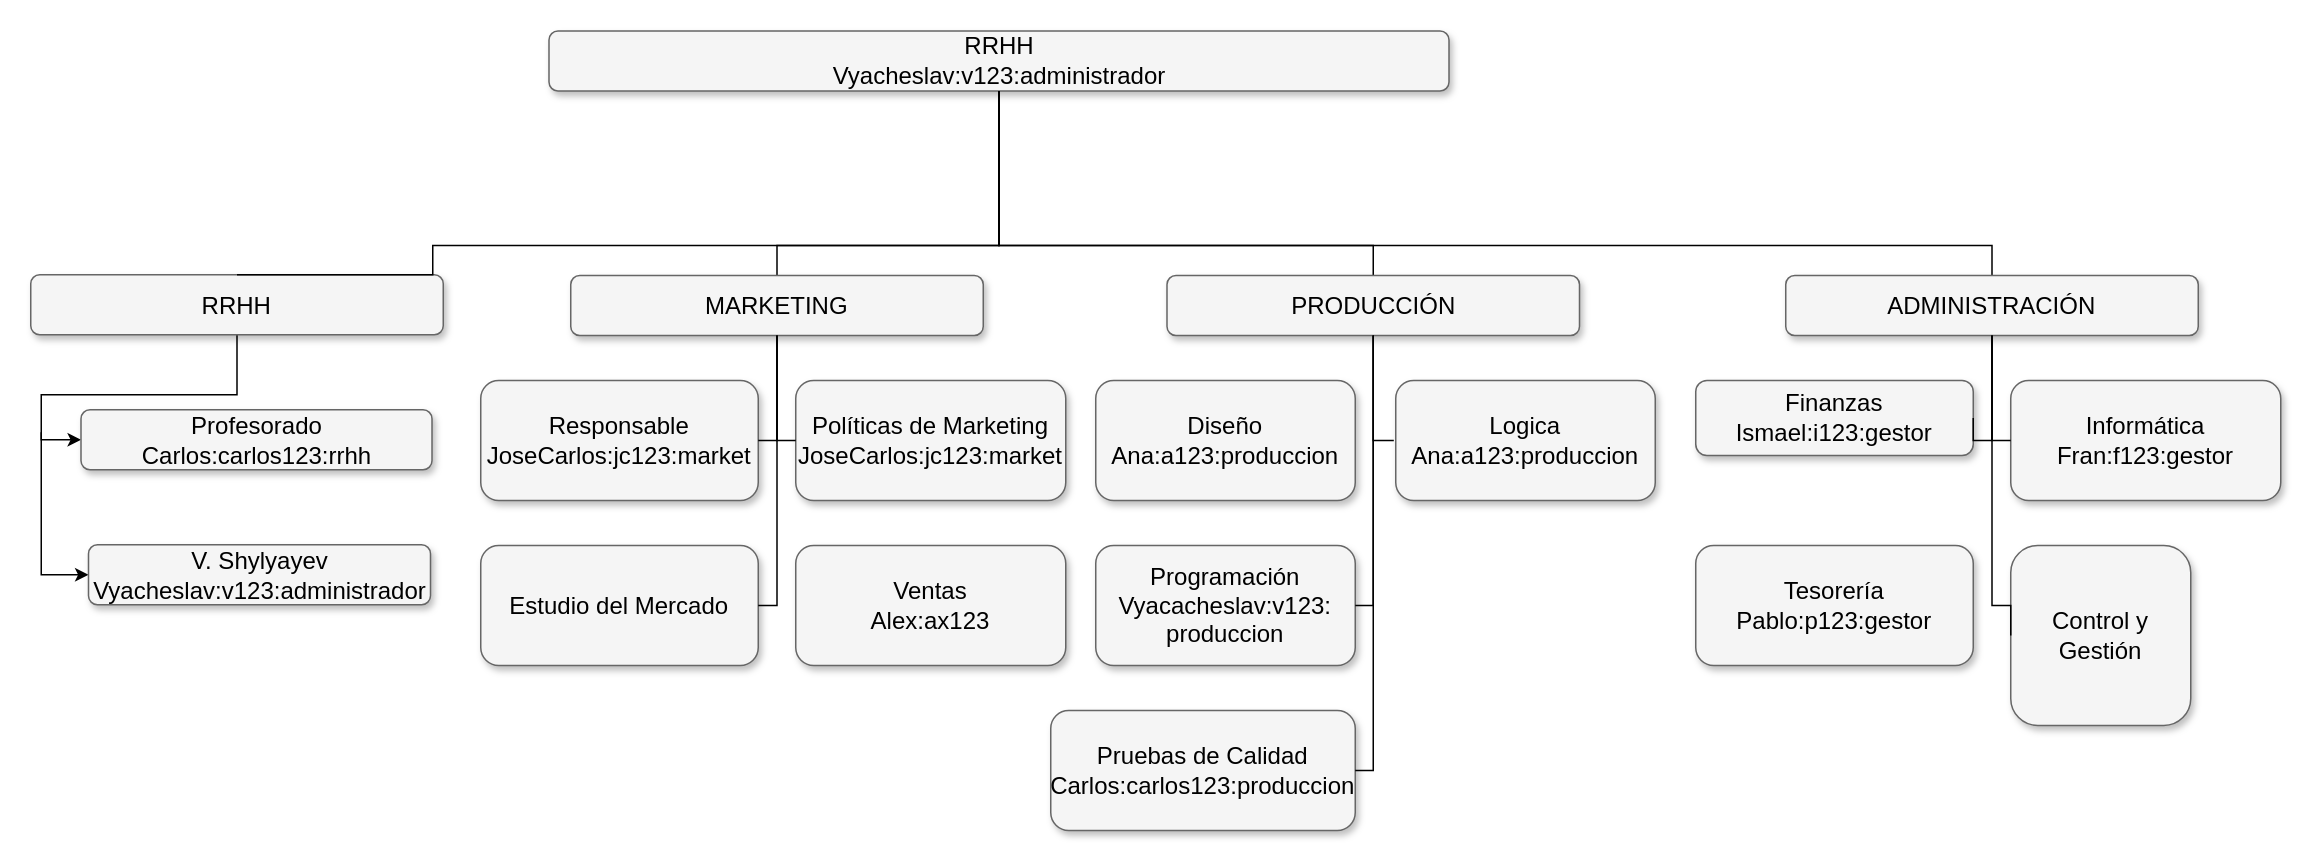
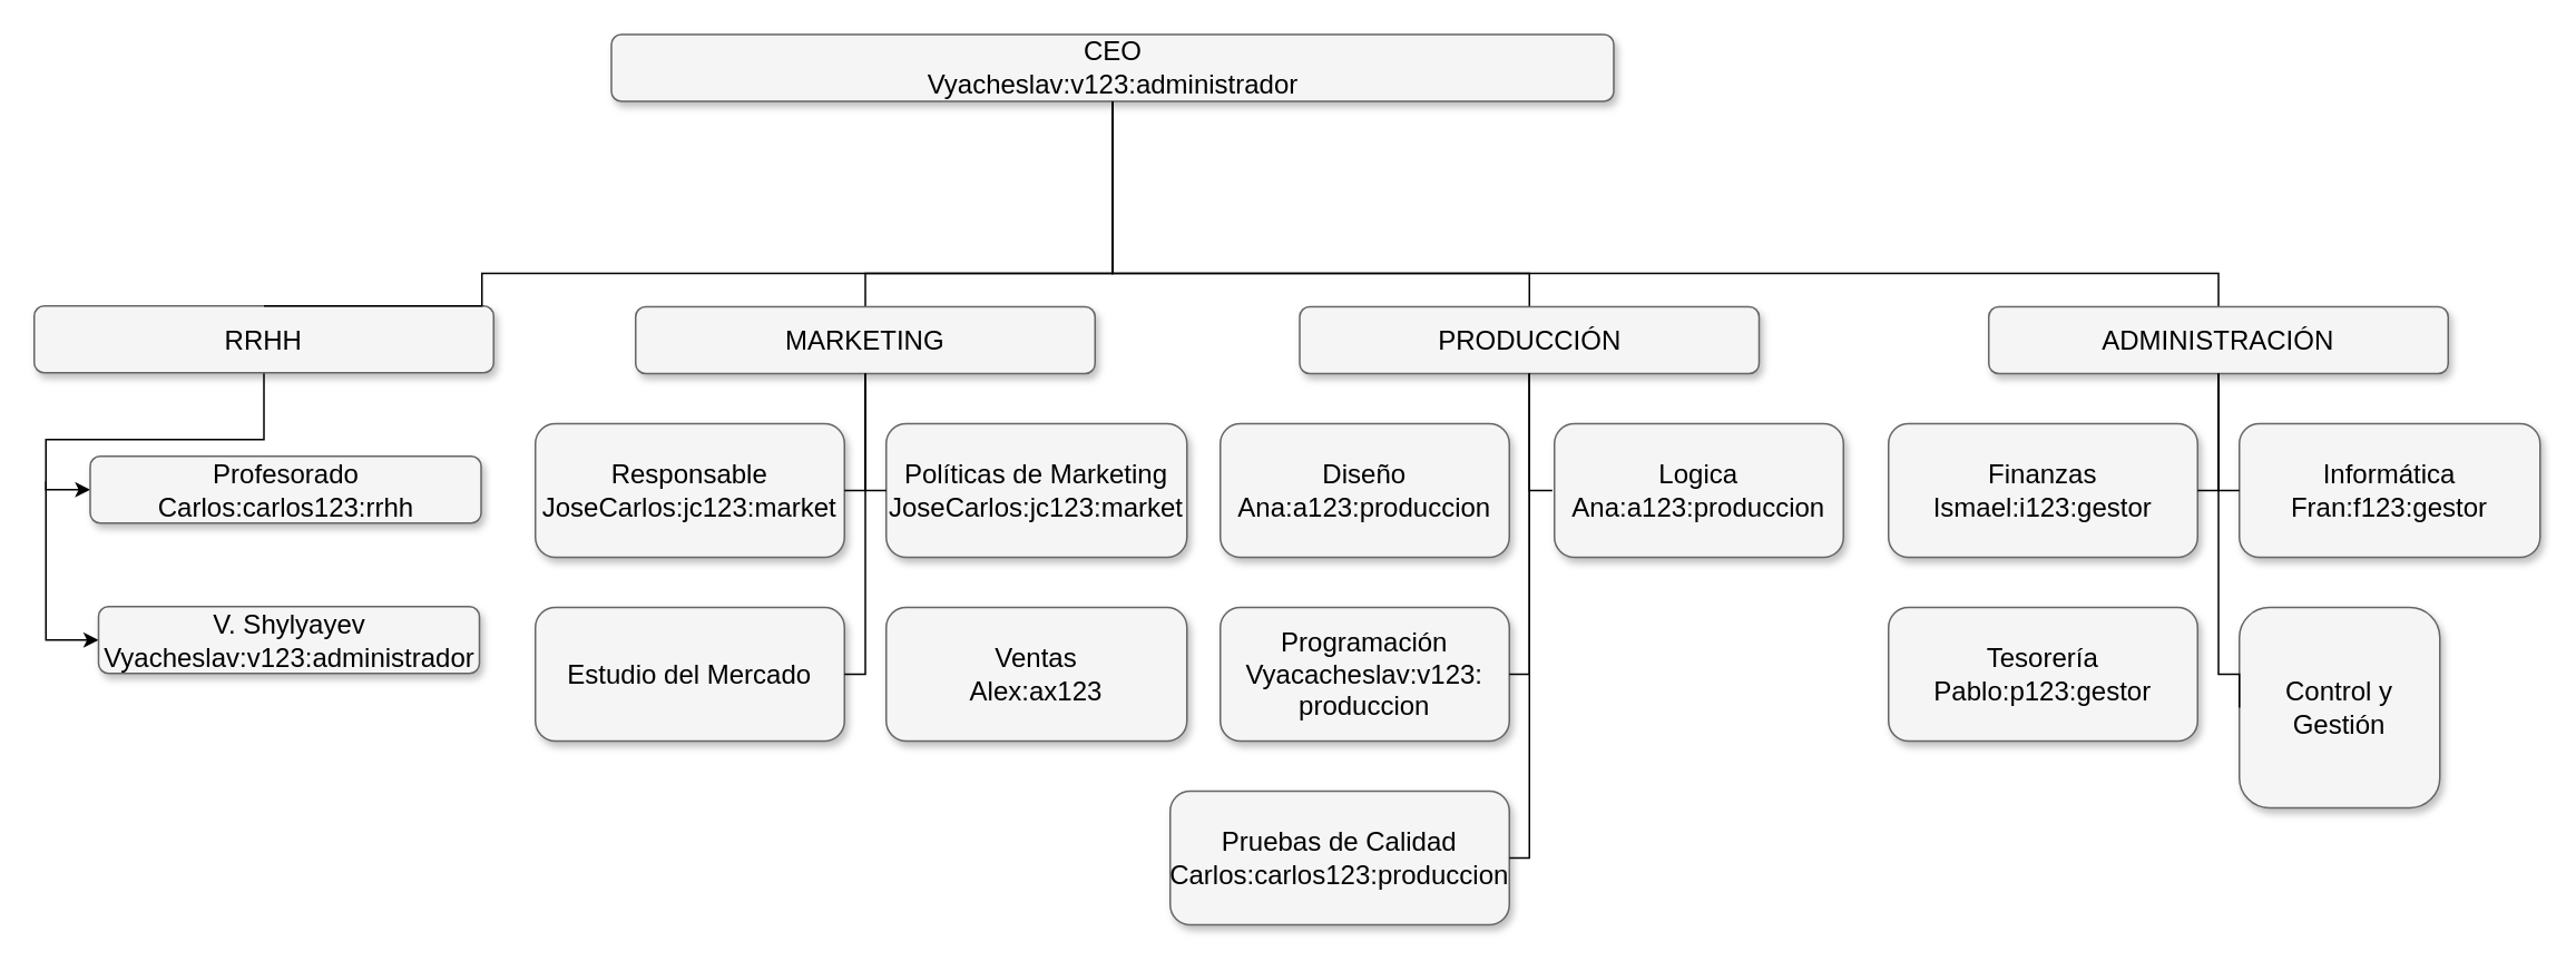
  <mxCell id="0" />
  <mxCell id="1" parent="0" />
  <mxCell id="2" style="edgeStyle=elbowEdgeStyle;rounded=0;jumpSize=1;orthogonalLoop=1;jettySize=auto;elbow=vertical;html=1;exitX=0.5;exitY=1;exitDx=0;exitDy=0;entryX=0.5;entryY=0;entryDx=0;entryDy=0;strokeColor=#000000;fillColor=#FFF;fontSize=12;fontColor=#000000;endArrow=none;endFill=0;" parent="1" source="3" target="4" edge="1"><mxGeometry relative="1" as="geometry"><Array as="points"><mxPoint x="640" y="163" /></Array></mxGeometry></mxCell>
- <mxCell id="3" value="RRHH&lt;br&gt;Vyacheslav:v123:administrador" style="whiteSpace=wrap;html=1;rounded=1;shadow=1;strokeWidth=1;fontSize=16;align=center;fillColor=#f5f5f5;strokeColor=#666666;" parent="1" vertex="1"><mxGeometry x="365.5" y="20" width="600" height="40" as="geometry" /></mxCell>
+ <mxCell id="3" value="CEO&lt;br&gt;Vyacheslav:v123:administrador" style="whiteSpace=wrap;html=1;rounded=1;shadow=1;strokeWidth=1;fontSize=16;align=center;fillColor=#f5f5f5;strokeColor=#666666;" parent="1" vertex="1"><mxGeometry x="365.5" y="20" width="600" height="40" as="geometry" /></mxCell>
  <mxCell id="4" value="MARKETING" style="whiteSpace=wrap;html=1;rounded=1;shadow=1;strokeWidth=1;fontSize=16;align=center;fillColor=#f5f5f5;strokeColor=#666666;" parent="1" vertex="1"><mxGeometry x="380" y="183" width="275" height="40" as="geometry" /></mxCell>
  <mxCell id="5" value="" style="edgeStyle=orthogonalEdgeStyle;rounded=0;orthogonalLoop=1;jettySize=auto;html=1;exitX=0.5;exitY=1;exitDx=0;exitDy=0;" parent="1" source="6" target="8" edge="1"><mxGeometry relative="1" as="geometry"><Array as="points"><mxPoint x="157" y="262.5" /><mxPoint x="27" y="262.5" /><mxPoint x="27" y="292.5" /></Array></mxGeometry></mxCell>
  <mxCell id="6" value="RRHH" style="whiteSpace=wrap;html=1;rounded=1;shadow=1;strokeWidth=1;fontSize=16;align=center;fillColor=#f5f5f5;strokeColor=#666666;" parent="1" vertex="1"><mxGeometry x="20" y="182.5" width="275" height="40" as="geometry" /></mxCell>
  <mxCell id="7" value="" style="edgeStyle=orthogonalEdgeStyle;rounded=0;orthogonalLoop=1;jettySize=auto;html=1;" parent="1" target="9" edge="1"><mxGeometry relative="1" as="geometry"><mxPoint x="27" y="287.5" as="sourcePoint" /><Array as="points"><mxPoint x="27" y="382.5" /></Array></mxGeometry></mxCell>
  <mxCell id="8" value="Profesorado&lt;br&gt;Carlos:carlos123:rrhh" style="whiteSpace=wrap;html=1;rounded=1;shadow=1;strokeWidth=1;fontSize=16;align=center;fillColor=#f5f5f5;strokeColor=#666666;" parent="1" vertex="1"><mxGeometry x="53.5" y="272.5" width="234" height="40" as="geometry" /></mxCell>
  <mxCell id="9" value="V. Shylyayev&lt;br&gt;Vyacheslav:v123:administrador" style="whiteSpace=wrap;html=1;rounded=1;shadow=1;strokeWidth=1;fontSize=16;align=center;fillColor=#f5f5f5;strokeColor=#666666;" parent="1" vertex="1"><mxGeometry x="58.5" y="362.5" width="228" height="40" as="geometry" /></mxCell>
  <mxCell id="10" style="edgeStyle=elbowEdgeStyle;rounded=0;jumpSize=1;orthogonalLoop=1;jettySize=auto;elbow=vertical;html=1;exitX=0.5;exitY=0;exitDx=0;exitDy=0;entryX=0.5;entryY=1;entryDx=0;entryDy=0;endArrow=none;endFill=0;strokeColor=#000000;fillColor=#FFF;fontSize=12;fontColor=#000000;" parent="1" source="11" target="3" edge="1"><mxGeometry relative="1" as="geometry"><Array as="points"><mxPoint x="810" y="163" /></Array></mxGeometry></mxCell>
  <mxCell id="11" value="PRODUCCIÓN" style="whiteSpace=wrap;html=1;rounded=1;shadow=1;strokeWidth=1;fontSize=16;align=center;fillColor=#f5f5f5;strokeColor=#666666;" parent="1" vertex="1"><mxGeometry x="777.5" y="183" width="275" height="40" as="geometry" /></mxCell>
  <mxCell id="12" style="edgeStyle=elbowEdgeStyle;rounded=0;jumpSize=1;orthogonalLoop=1;jettySize=auto;elbow=vertical;html=1;exitX=0.5;exitY=0;exitDx=0;exitDy=0;entryX=0.5;entryY=1;entryDx=0;entryDy=0;endArrow=none;endFill=0;strokeColor=#000000;fillColor=#FFF;fontSize=12;fontColor=#000000;" parent="1" source="13" target="3" edge="1"><mxGeometry relative="1" as="geometry"><Array as="points"><mxPoint x="980" y="163" /></Array></mxGeometry></mxCell>
  <mxCell id="13" value="ADMINISTRACIÓN" style="whiteSpace=wrap;html=1;rounded=1;shadow=1;strokeWidth=1;fontSize=16;align=center;fillColor=#f5f5f5;strokeColor=#666666;" parent="1" vertex="1"><mxGeometry x="1190" y="183" width="275" height="40" as="geometry" /></mxCell>
  <mxCell id="14" value="Responsable&lt;br&gt;JoseCarlos:jc123:market" style="whiteSpace=wrap;html=1;rounded=1;shadow=1;strokeWidth=1;fontSize=16;align=center;fillColor=#f5f5f5;strokeColor=#666666;" parent="1" vertex="1"><mxGeometry x="320" y="253" width="185" height="80" as="geometry" /></mxCell>
  <mxCell id="15" value="Políticas de Marketing&lt;br&gt;JoseCarlos:jc123:market" style="whiteSpace=wrap;html=1;rounded=1;shadow=1;strokeWidth=1;fontSize=16;align=center;fillColor=#f5f5f5;strokeColor=#666666;" parent="1" vertex="1"><mxGeometry x="530" y="253" width="180" height="80" as="geometry" /></mxCell>
  <mxCell id="16" value="Diseño&lt;br&gt;Ana:a123:produccion" style="whiteSpace=wrap;html=1;rounded=1;shadow=1;strokeWidth=1;fontSize=16;align=center;fillColor=#f5f5f5;strokeColor=#666666;" parent="1" vertex="1"><mxGeometry x="730" y="253" width="173" height="80" as="geometry" /></mxCell>
- <mxCell id="17" value="Finanzas&lt;br&gt;Ismael:i123:gestor" style="whiteSpace=wrap;html=1;rounded=1;shadow=1;strokeWidth=1;fontSize=16;align=center;fillColor=#f5f5f5;strokeColor=#666666;" parent="1" vertex="1"><mxGeometry x="1130" y="253" width="185" height="50" as="geometry" /></mxCell>
+ <mxCell id="17" value="Finanzas&lt;br&gt;Ismael:i123:gestor" style="whiteSpace=wrap;html=1;rounded=1;shadow=1;strokeWidth=1;fontSize=16;align=center;fillColor=#f5f5f5;strokeColor=#666666;" parent="1" vertex="1"><mxGeometry x="1130" y="253" width="185" height="80" as="geometry" /></mxCell>
  <mxCell id="18" value="Informática&lt;br&gt;Fran:f123:gestor" style="whiteSpace=wrap;html=1;rounded=1;shadow=1;strokeWidth=1;fontSize=16;align=center;fillColor=#f5f5f5;strokeColor=#666666;" parent="1" vertex="1"><mxGeometry x="1340" y="253" width="180" height="80" as="geometry" /></mxCell>
  <mxCell id="19" value="Estudio del Mercado" style="whiteSpace=wrap;html=1;rounded=1;shadow=1;strokeWidth=1;fontSize=16;align=center;fillColor=#f5f5f5;strokeColor=#666666;" parent="1" vertex="1"><mxGeometry x="320" y="363" width="185" height="80" as="geometry" /></mxCell>
  <mxCell id="20" value="&lt;span&gt;Ventas&lt;br&gt;Alex:ax123&lt;br&gt;&lt;/span&gt;" style="whiteSpace=wrap;html=1;rounded=1;shadow=1;strokeWidth=1;fontSize=16;align=center;fillColor=#f5f5f5;strokeColor=#666666;" parent="1" vertex="1"><mxGeometry x="530" y="363" width="180" height="80" as="geometry" /></mxCell>
  <mxCell id="21" value="Programación&lt;br&gt;Vyacacheslav:v123:&lt;br&gt;produccion" style="whiteSpace=wrap;html=1;rounded=1;shadow=1;strokeWidth=1;fontSize=16;align=center;fillColor=#f5f5f5;strokeColor=#666666;" parent="1" vertex="1"><mxGeometry x="730" y="363" width="173" height="80" as="geometry" /></mxCell>
  <mxCell id="22" value="&lt;span&gt;Tesorería&lt;br&gt;Pablo:p123:gestor&lt;br&gt;&lt;/span&gt;" style="whiteSpace=wrap;html=1;rounded=1;shadow=1;strokeWidth=1;fontSize=16;align=center;fillColor=#f5f5f5;strokeColor=#666666;" parent="1" vertex="1"><mxGeometry x="1130" y="363" width="185" height="80" as="geometry" /></mxCell>
  <mxCell id="23" value="&lt;span&gt;Control y Gestión&lt;/span&gt;" style="whiteSpace=wrap;html=1;rounded=1;shadow=1;strokeWidth=1;fontSize=16;align=center;fillColor=#f5f5f5;strokeColor=#666666;" parent="1" vertex="1"><mxGeometry x="1340" y="363" width="120" height="120" as="geometry" /></mxCell>
  <mxCell id="24" value="Pruebas de Calidad&lt;br&gt;Carlos:carlos123:produccion" style="whiteSpace=wrap;html=1;rounded=1;shadow=1;strokeWidth=1;fontSize=16;align=center;fillColor=#f5f5f5;strokeColor=#666666;" parent="1" vertex="1"><mxGeometry x="700" y="473" width="203" height="80" as="geometry" /></mxCell>
  <mxCell id="25" style="edgeStyle=orthogonalEdgeStyle;html=1;startSize=6;endFill=0;endSize=6;strokeWidth=1;fontSize=16;rounded=0;endArrow=none;exitX=0.5;exitY=1;exitDx=0;exitDy=0;entryX=0.5;entryY=0;entryDx=0;entryDy=0;" parent="1" source="3" target="6" edge="1"><mxGeometry relative="1" as="geometry"><Array as="points"><mxPoint x="665" y="163" /><mxPoint x="288" y="163" /></Array><mxPoint x="665.324" y="149.471" as="sourcePoint" /></mxGeometry></mxCell>
  <mxCell id="26" style="edgeStyle=orthogonalEdgeStyle;html=1;startSize=6;endFill=0;endSize=6;strokeWidth=1;fontSize=16;rounded=0;endArrow=none;entryX=1;entryY=0.5;" parent="1" source="4" target="14" edge="1"><mxGeometry relative="1" as="geometry"><Array as="points"><mxPoint x="517" y="293" /></Array></mxGeometry></mxCell>
  <mxCell id="27" style="edgeStyle=orthogonalEdgeStyle;html=1;startSize=6;endFill=0;endSize=6;strokeWidth=1;fontSize=16;rounded=0;endArrow=none;entryX=1;entryY=0.5;" parent="1" source="4" target="19" edge="1"><mxGeometry relative="1" as="geometry"><Array as="points"><mxPoint x="518" y="403" /></Array></mxGeometry></mxCell>
  <mxCell id="28" style="edgeStyle=orthogonalEdgeStyle;html=1;startSize=6;endFill=0;endSize=6;strokeWidth=1;fontSize=16;rounded=0;endArrow=none;entryX=0;entryY=0.5;" parent="1" source="4" target="15" edge="1"><mxGeometry relative="1" as="geometry"><Array as="points"><mxPoint x="517" y="293" /></Array></mxGeometry></mxCell>
  <mxCell id="29" style="edgeStyle=orthogonalEdgeStyle;html=1;startSize=6;endFill=0;endSize=6;strokeWidth=1;fontSize=16;rounded=0;endArrow=none;entryX=0;entryY=0.5;" parent="1" source="11" edge="1"><mxGeometry relative="1" as="geometry"><Array as="points"><mxPoint x="915.5" y="293" /></Array><mxPoint x="928.714" y="293" as="targetPoint" /></mxGeometry></mxCell>
  <mxCell id="30" style="edgeStyle=orthogonalEdgeStyle;html=1;startSize=6;endFill=0;endSize=6;strokeWidth=1;fontSize=16;rounded=0;endArrow=none;entryX=1;entryY=0.5;" parent="1" source="11" target="21" edge="1"><mxGeometry relative="1" as="geometry"><Array as="points"><mxPoint x="915.5" y="403" /></Array></mxGeometry></mxCell>
  <mxCell id="31" style="edgeStyle=orthogonalEdgeStyle;html=1;startSize=6;endFill=0;endSize=6;strokeWidth=1;fontSize=16;rounded=0;endArrow=none;entryX=1;entryY=0.5;" parent="1" source="11" target="24" edge="1"><mxGeometry relative="1" as="geometry"><Array as="points"><mxPoint x="915.5" y="513" /></Array></mxGeometry></mxCell>
  <mxCell id="32" style="edgeStyle=orthogonalEdgeStyle;html=1;startSize=6;endFill=0;endSize=6;strokeWidth=1;fontSize=16;rounded=0;endArrow=none;entryX=1;entryY=0.5;" parent="1" source="13" target="17" edge="1"><mxGeometry relative="1" as="geometry"><Array as="points"><mxPoint x="1328" y="293" /></Array></mxGeometry></mxCell>
  <mxCell id="33" style="edgeStyle=orthogonalEdgeStyle;html=1;startSize=6;endFill=0;endSize=6;strokeWidth=1;fontSize=16;rounded=0;endArrow=none;entryX=0;entryY=0.5;" parent="1" source="13" target="18" edge="1"><mxGeometry relative="1" as="geometry"><Array as="points"><mxPoint x="1328" y="293" /></Array></mxGeometry></mxCell>
  <mxCell id="34" style="edgeStyle=orthogonalEdgeStyle;html=1;startSize=6;endFill=0;endSize=6;strokeWidth=1;fontSize=16;rounded=0;endArrow=none;entryX=0;entryY=0.5;" parent="1" source="13" target="23" edge="1"><mxGeometry relative="1" as="geometry"><Array as="points"><mxPoint x="1328" y="403" /></Array></mxGeometry></mxCell>
  <mxCell id="35" value="Logica&lt;br&gt;Ana:a123:produccion" style="whiteSpace=wrap;html=1;rounded=1;shadow=1;strokeWidth=1;fontSize=16;align=center;fillColor=#f5f5f5;strokeColor=#666666;" parent="1" vertex="1"><mxGeometry x="930" y="253" width="173" height="80" as="geometry" /></mxCell>
